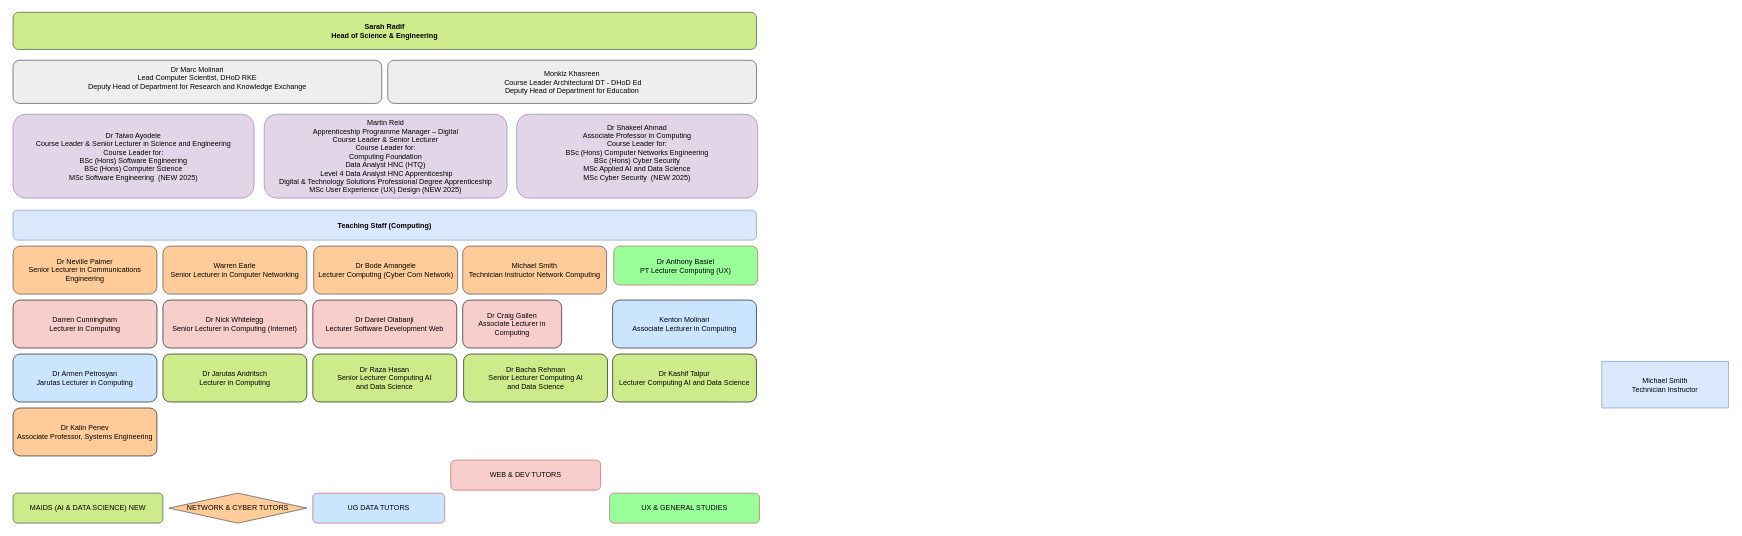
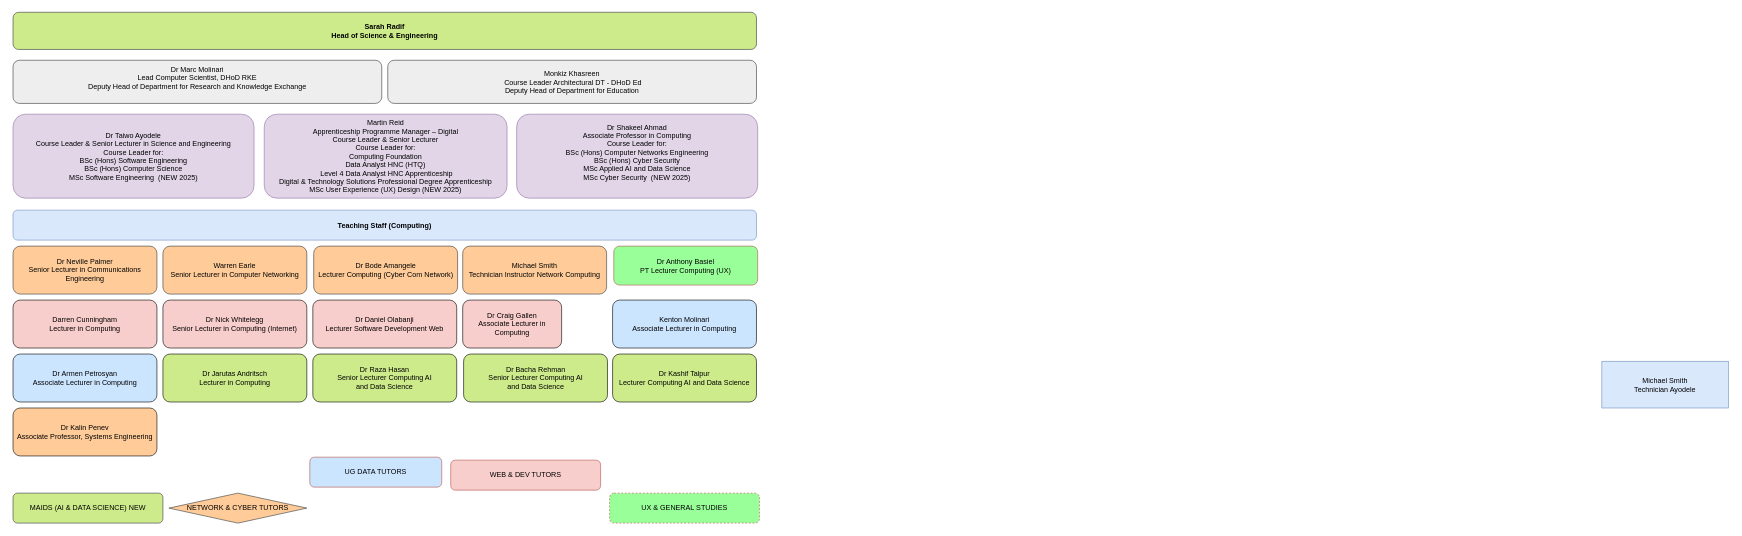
  <mxCell id="0" />
  <mxCell id="1" parent="0" />
  <mxCell id="2" value="Sarah Radif&#10;Head of Science &amp; Engineering" style="fillColor=#cdeb8b;strokeColor=#36393d;rounded=1;fontStyle=1" parent="1" vertex="1"><mxGeometry x="20" y="20" width="1240" height="62" as="geometry" /></mxCell>
  <mxCell id="3" value="Dr Marc Molinari&#10;Lead Computer Scientist, DHoD RKE&#10;Deputy Head of Department for Research and Knowledge Exchange&#10;" style="fillColor=#eeeeee;strokeColor=#36393d;rounded=1;" parent="1" vertex="1"><mxGeometry x="20" y="100" width="615" height="72" as="geometry" /></mxCell>
  <mxCell id="4" value="Martin Reid&#10;Apprenticeship Programme Manager – Digital&#10;Course Leader &amp; Senior Lecturer&#10;Course Leader for:&#10;Computing Foundation&#10;Data Analyst HNC (HTQ)&#10; Level 4 Data Analyst HNC Apprenticeship&#10;Digital &amp; Technology Solutions Professional Degree Apprenticeship&#10;MSc User Experience (UX) Design (NEW 2025)" style="fillColor=#e1d5e7;strokeColor=#9673a6;rounded=1;" parent="1" vertex="1"><mxGeometry x="439" y="190" width="405" height="140" as="geometry" /></mxCell>
  <mxCell id="5" value="Dr Shakeel Ahmad&#10;Associate Professor in Computing&#10;Course Leader for:&#10;BSc (Hons) Computer Networks Engineering&#10;BSc (Hons) Cyber Security&#10;MSc Applied AI and Data Science&#10;MSc Cyber Security  (NEW 2025)&#10;" style="fillColor=#e1d5e7;strokeColor=#9673a6;rounded=1;" parent="1" vertex="1"><mxGeometry x="860" y="190" width="402" height="140" as="geometry" /></mxCell>
  <mxCell id="6" value="Dr Taiwo Ayodele&#10;Course Leader &amp; Senior Lecturer in Science and Engineering&#10;Course Leader for:&#10;BSc (Hons) Software Engineering&#10;BSc (Hons) Computer Science&#10;MSc Software Engineering  (NEW 2025)" style="fillColor=#e1d5e7;strokeColor=#9673a6;rounded=1;" parent="1" vertex="1"><mxGeometry x="20" y="190" width="402" height="140" as="geometry" /></mxCell>
  <mxCell id="7" value="Teaching Staff (Computing)" style="fillColor=#dae8fc;strokeColor=#6c8ebf;rounded=1;glass=0;shadow=0;fontStyle=1" parent="1" vertex="1"><mxGeometry x="20" y="350" width="1240" height="50" as="geometry" /></mxCell>
  <mxCell id="8" value="Dr Anthony Basiel&#10;PT Lecturer Computing (UX)" style="fillColor=#99FF99;strokeColor=#b85450;whiteSpace=wrap;rounded=1;" parent="1" vertex="1"><mxGeometry x="1022" y="410" width="240" height="65" as="geometry" /></mxCell>
  <mxCell id="9" value="Dr Bode Amangele&#10;Lecturer Computing (Cyber Com Network)" style="fillColor=#ffcc99;strokeColor=#36393d;whiteSpace=wrap;rounded=1;" parent="1" vertex="1"><mxGeometry x="521.5" y="410" width="240" height="80" as="geometry" /></mxCell>
  <mxCell id="10" value="Darren Cunningham&#10;Lecturer in Computing" style="fillColor=#f8cecc;strokeColor=#000000;whiteSpace=wrap;rounded=1;" parent="1" vertex="1"><mxGeometry x="20" y="500" width="240" height="80" as="geometry" /></mxCell>
  <mxCell id="11" value="Kenton Molinari&#10;Associate Lecturer in Computing" style="fillColor=#CCE5FF;strokeColor=#000000;whiteSpace=wrap;rounded=1;" parent="1" vertex="1"><mxGeometry x="1020" y="500" width="240" height="80" as="geometry" /></mxCell>
  <mxCell id="12" value="Dr Neville Palmer&#10;Senior Lecturer in Communications Engineering" style="fillColor=#ffcc99;strokeColor=#36393d;whiteSpace=wrap;rounded=1;" parent="1" vertex="1"><mxGeometry x="20" y="410" width="240" height="80" as="geometry" /></mxCell>
  <mxCell id="13" value="Dr Nick Whitelegg&#10;Senior Lecturer in Computing (Internet)" style="fillColor=#f8cecc;strokeColor=#000000;whiteSpace=wrap;rounded=1;" parent="1" vertex="1"><mxGeometry x="270" y="500" width="240" height="80" as="geometry" /></mxCell>
  <mxCell id="14" value="Warren Earle&#10;Senior Lecturer in Computer Networking" style="fillColor=#ffcc99;strokeColor=#36393d;whiteSpace=wrap;rounded=1;" parent="1" vertex="1"><mxGeometry x="270" y="410" width="240" height="80" as="geometry" /></mxCell>
- <mxCell id="15" value="Dr Armen Petrosyan&#10;Jarutas Lecturer in Computing" style="fillColor=#CCE5FF;strokeColor=#000000;whiteSpace=wrap;rounded=1;" parent="1" vertex="1"><mxGeometry x="20" y="590" width="240" height="80" as="geometry" /></mxCell>
+ <mxCell id="15" value="Dr Armen Petrosyan&#10;Associate Lecturer in Computing" style="fillColor=#CCE5FF;strokeColor=#000000;whiteSpace=wrap;rounded=1;" parent="1" vertex="1"><mxGeometry x="20" y="590" width="240" height="80" as="geometry" /></mxCell>
  <mxCell id="16" value="Dr Craig Gallen&#10;Associate Lecturer in Computing" style="fillColor=#f8cecc;strokeColor=#000000;whiteSpace=wrap;rounded=1;" parent="1" vertex="1"><mxGeometry x="770" y="500" width="165" height="80" as="geometry" /></mxCell>
- <mxCell id="17" value="Michael Smith&#10;Technician Instructor" style="fillColor=#dae8fc;strokeColor=#6c8ebf;" parent="1" vertex="1"><mxGeometry x="2670" y="602" width="211" height="78" as="geometry" /></mxCell>
+ <mxCell id="17" value="Michael Smith&#10;Technician Ayodele" style="fillColor=#dae8fc;strokeColor=#6c8ebf;" parent="1" vertex="1"><mxGeometry x="2670" y="602" width="211" height="78" as="geometry" /></mxCell>
  <mxCell id="18" value="Michael Smith&#10;Technician Instructor Network Computing" style="fillColor=#ffcc99;strokeColor=#36393d;whiteSpace=wrap;rounded=1;" parent="1" vertex="1"><mxGeometry x="770" y="410" width="240" height="80" as="geometry" /></mxCell>
  <mxCell id="19" value="Dr Raza Hasan&#10;Senior Lecturer Computing AI &#10;and Data Science" style="fillColor=#cdeb8b;strokeColor=#000000;whiteSpace=wrap;rounded=1;" parent="1" vertex="1"><mxGeometry x="520" y="590" width="240" height="80" as="geometry" /></mxCell>
  <mxCell id="20" value="Dr Jarutas Andritsch&#10;Lecturer in Computing" style="fillColor=#cdeb8b;strokeColor=#000000;whiteSpace=wrap;rounded=1;" parent="1" vertex="1"><mxGeometry x="270" y="590" width="240" height="80" as="geometry" /></mxCell>
  <mxCell id="21" value="Dr Bacha Rehman&#10;Senior Lecturer Computing AI&#10;and Data Science" style="fillColor=#cdeb8b;strokeColor=#000000;whiteSpace=wrap;rounded=1;" parent="1" vertex="1"><mxGeometry x="771.5" y="590" width="240" height="80" as="geometry" /></mxCell>
  <mxCell id="22" value="Dr Kashif Talpur&#10;Lecturer Computing AI and Data Science" style="fillColor=#cdeb8b;strokeColor=#000000;whiteSpace=wrap;rounded=1;" parent="1" vertex="1"><mxGeometry x="1020" y="590" width="240" height="80" as="geometry" /></mxCell>
  <mxCell id="23" value="Monkiz Khasreen&#10; Course Leader Architectural DT - DHoD Ed&#10;Deputy Head of Department for Education" style="fillColor=#eeeeee;strokeColor=#36393d;rounded=1;" parent="1" vertex="1"><mxGeometry x="645" y="100" width="615" height="72" as="geometry" /></mxCell>
  <mxCell id="24" value="Dr Daniel Olabanji &#10;Lecturer Software Development Web" style="fillColor=#f8cecc;strokeColor=#000000;whiteSpace=wrap;rounded=1;" parent="1" vertex="1"><mxGeometry x="520" y="500" width="240" height="80" as="geometry" /></mxCell>
  <mxCell id="25" value="MAIDS (AI &amp; DATA SCIENCE) NEW" style="fillColor=#cdeb8b;strokeColor=#36393d;whiteSpace=wrap;rounded=1;" parent="1" vertex="1"><mxGeometry x="20" y="822" width="250" height="50" as="geometry" /></mxCell>
  <mxCell id="26" value="NETWORK &amp; CYBER TUTORS" style="rhombus;fillColor=#ffcc99;strokeColor=#36393d;whiteSpace=wrap;" parent="1" vertex="1"><mxGeometry x="280" y="822" width="230" height="50" as="geometry" /></mxCell>
- <mxCell id="27" value="UG DATA TUTORS" style="fillColor=#CCE5FF;strokeColor=#b85450;whiteSpace=wrap;rounded=1;" parent="1" vertex="1"><mxGeometry x="520" y="822" width="220" height="50" as="geometry" /></mxCell>
+ <mxCell id="27" value="UG DATA TUTORS" style="fillColor=#CCE5FF;strokeColor=#b85450;whiteSpace=wrap;rounded=1;" parent="1" vertex="1"><mxGeometry x="515" y="762" width="220" height="50" as="geometry" /></mxCell>
  <mxCell id="28" value="WEB &amp; DEV TUTORS" style="fillColor=#f8cecc;strokeColor=#b85450;whiteSpace=wrap;rounded=1;" parent="1" vertex="1"><mxGeometry x="750" y="767" width="250" height="50" as="geometry" /></mxCell>
- <mxCell id="29" value="UX &amp; GENERAL STUDIES" style="fillColor=#99FF99;strokeColor=#b85450;whiteSpace=wrap;rounded=1;" parent="1" vertex="1"><mxGeometry x="1015" y="822" width="250" height="50" as="geometry" /></mxCell>
+ <mxCell id="29" value="UX &amp; GENERAL STUDIES" style="fillColor=#99FF99;strokeColor=#b85450;whiteSpace=wrap;rounded=1;dashed=1;" parent="1" vertex="1"><mxGeometry x="1015" y="822" width="250" height="50" as="geometry" /></mxCell>
  <mxCell id="30" value="Dr Kalin Penev&#10;Associate Professor, Systems Engineering" style="fillColor=#FFCC99;strokeColor=#000000;whiteSpace=wrap;rounded=1;" vertex="1" parent="1"><mxGeometry x="20" y="680" width="240" height="80" as="geometry" /></mxCell>
